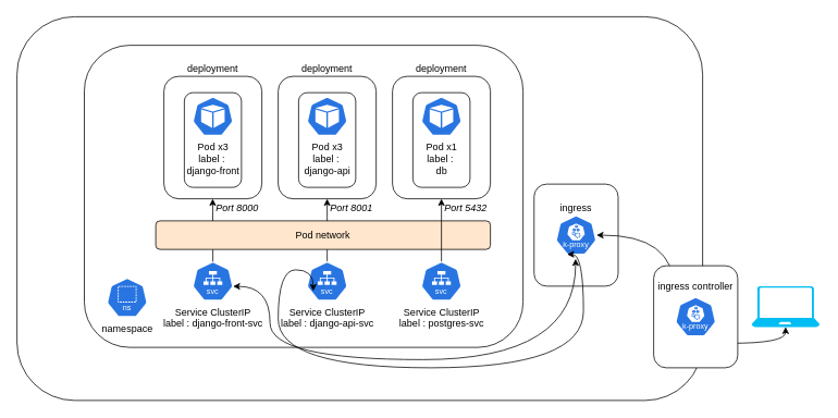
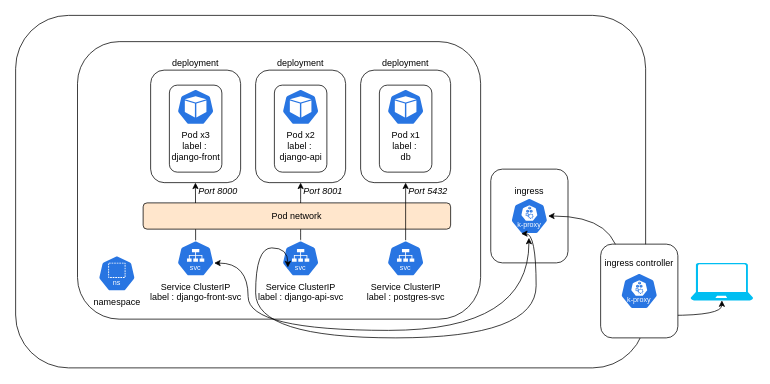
  <mxCell id="0" />
  <mxCell id="1" parent="0" />
  <mxCell id="2" value="" style="rounded=1;whiteSpace=wrap;html=1;" parent="1" vertex="1"><mxGeometry x="197.5" y="90" width="95" height="156" as="geometry" /></mxCell>
  <mxCell id="3" value="" style="rounded=1;whiteSpace=wrap;html=1;" parent="1" vertex="1"><mxGeometry x="20" y="20" width="840" height="470" as="geometry" /></mxCell>
  <mxCell id="4" value="Namespace" style="aspect=fixed;sketch=0;html=1;dashed=0;whitespace=wrap;verticalLabelPosition=bottom;verticalAlign=top;fillColor=#2875E2;strokeColor=#ffffff;points=[[0.005,0.63,0],[0.1,0.2,0],[0.9,0.2,0],[0.5,0,0],[0.995,0.63,0],[0.72,0.99,0],[0.5,1,0],[0.28,0.99,0]];shape=mxgraph.kubernetes.icon2;prIcon=ns" parent="1" vertex="1"><mxGeometry x="140" y="330" width="50" height="48" as="geometry" /></mxCell>
  <mxCell id="5" value="" style="rounded=1;whiteSpace=wrap;html=1;" parent="1" vertex="1"><mxGeometry x="102.5" y="55" width="537.5" height="370" as="geometry" /></mxCell>
  <mxCell id="6" value="Node 1" style="rounded=1;whiteSpace=wrap;html=1;labelPosition=center;verticalLabelPosition=top;align=center;verticalAlign=bottom;" parent="1" vertex="1"><mxGeometry x="201.88" y="110" width="86.25" height="130" as="geometry" /></mxCell>
  <mxCell id="7" style="edgeStyle=orthogonalEdgeStyle;rounded=0;orthogonalLoop=1;jettySize=auto;html=1;entryX=0.5;entryY=1;entryDx=0;entryDy=0;curved=1;" parent="1" source="8" target="10" edge="1"><mxGeometry relative="1" as="geometry" /></mxCell>
  <mxCell id="8" value="Service ClusterIP&lt;div&gt;label : django-api-svc&lt;/div&gt;" style="aspect=fixed;sketch=0;html=1;dashed=0;whitespace=wrap;verticalLabelPosition=bottom;verticalAlign=top;fillColor=#2875E2;strokeColor=#ffffff;points=[[0.005,0.63,0],[0.1,0.2,0],[0.9,0.2,0],[0.5,0,0],[0.995,0.63,0],[0.72,0.99,0],[0.5,1,0],[0.28,0.99,0]];shape=mxgraph.kubernetes.icon2;kubernetesLabel=1;prIcon=svc" parent="1" vertex="1"><mxGeometry x="375" y="320" width="50" height="48" as="geometry" /></mxCell>
  <mxCell id="9" value="Pod 1&lt;div&gt;label : web&lt;/div&gt;" style="aspect=fixed;sketch=0;html=1;dashed=0;whitespace=wrap;verticalLabelPosition=bottom;verticalAlign=top;fillColor=#2875E2;strokeColor=#ffffff;points=[[0.005,0.63,0],[0.1,0.2,0],[0.9,0.2,0],[0.5,0,0],[0.995,0.63,0],[0.72,0.99,0],[0.5,1,0],[0.28,0.99,0]];shape=mxgraph.kubernetes.icon2;prIcon=pod" parent="1" vertex="1"><mxGeometry x="220.01" y="135" width="50" height="48" as="geometry" /></mxCell>
  <mxCell id="10" value="deployment" style="rounded=1;whiteSpace=wrap;html=1;labelPosition=center;verticalLabelPosition=top;align=center;verticalAlign=bottom;" parent="1" vertex="1"><mxGeometry x="340" y="93" width="120" height="150" as="geometry" /></mxCell>
  <mxCell id="11" value="&lt;i&gt;Port 8000&lt;/i&gt;" style="text;strokeColor=none;align=center;fillColor=none;html=1;verticalAlign=middle;whiteSpace=wrap;rounded=0;" parent="1" vertex="1"><mxGeometry x="260" y="240" width="60" height="30" as="geometry" /></mxCell>
  <mxCell id="12" value="&lt;i&gt;Port 8001&lt;/i&gt;" style="text;strokeColor=none;align=center;fillColor=none;html=1;verticalAlign=middle;whiteSpace=wrap;rounded=0;" parent="1" vertex="1"><mxGeometry x="400" y="240" width="60" height="30" as="geometry" /></mxCell>
  <mxCell id="13" value="namespace" style="aspect=fixed;sketch=0;html=1;dashed=0;whitespace=wrap;verticalLabelPosition=bottom;verticalAlign=top;fillColor=#2875E2;strokeColor=#ffffff;points=[[0.005,0.63,0],[0.1,0.2,0],[0.9,0.2,0],[0.5,0,0],[0.995,0.63,0],[0.72,0.99,0],[0.5,1,0],[0.28,0.99,0]];shape=mxgraph.kubernetes.icon2;kubernetesLabel=1;prIcon=ns" parent="1" vertex="1"><mxGeometry x="130" y="340" width="50" height="48" as="geometry" /></mxCell>
  <mxCell id="14" value="" style="rounded=1;whiteSpace=wrap;html=1;" parent="1" vertex="1"><mxGeometry x="653.5" y="225" width="103" height="125" as="geometry" /></mxCell>
  <mxCell id="15" value="" style="aspect=fixed;sketch=0;html=1;dashed=0;whitespace=wrap;verticalLabelPosition=bottom;verticalAlign=top;fillColor=#2875E2;strokeColor=#ffffff;points=[[0.005,0.63,0],[0.1,0.2,0],[0.9,0.2,0],[0.5,0,0],[0.995,0.63,0],[0.72,0.99,0],[0.5,1,0],[0.28,0.99,0]];shape=mxgraph.kubernetes.icon2;kubernetesLabel=1;prIcon=k_proxy" parent="1" vertex="1"><mxGeometry x="680" y="263.5" width="50" height="48" as="geometry" /></mxCell>
  <mxCell id="16" value="" style="verticalLabelPosition=bottom;html=1;verticalAlign=top;align=center;strokeColor=none;fillColor=#00BEF2;shape=mxgraph.azure.laptop;pointerEvents=1;" parent="1" vertex="1"><mxGeometry x="920" y="350" width="83.33" height="50" as="geometry" /></mxCell>
  <mxCell id="17" style="edgeStyle=orthogonalEdgeStyle;rounded=0;orthogonalLoop=1;jettySize=auto;html=1;entryX=0.5;entryY=1;entryDx=0;entryDy=0;entryPerimeter=0;curved=1;endArrow=classic;endFill=1;startArrow=classic;startFill=1;" parent="1" source="15" target="16" edge="1"><mxGeometry relative="1" as="geometry" /></mxCell>
  <mxCell id="18" value="" style="rounded=1;whiteSpace=wrap;html=1;labelPosition=center;verticalLabelPosition=top;align=center;verticalAlign=bottom;" parent="1" vertex="1"><mxGeometry x="365" y="113" width="70" height="116" as="geometry" /></mxCell>
- <mxCell id="19" value="&lt;div style=&quot;&quot;&gt;Pod x3&lt;/div&gt;&lt;div style=&quot;&quot;&gt;label :&amp;nbsp;&lt;/div&gt;&lt;div style=&quot;&quot;&gt;django-api&lt;/div&gt;" style="aspect=fixed;sketch=0;html=1;dashed=0;whitespace=wrap;verticalLabelPosition=bottom;verticalAlign=top;fillColor=#2875E2;strokeColor=#ffffff;points=[[0.005,0.63,0],[0.1,0.2,0],[0.9,0.2,0],[0.5,0,0],[0.995,0.63,0],[0.72,0.99,0],[0.5,1,0],[0.28,0.99,0]];shape=mxgraph.kubernetes.icon2;prIcon=pod;align=center;" parent="1" vertex="1"><mxGeometry x="375" y="118" width="50" height="48" as="geometry" /></mxCell>
+ <mxCell id="19" value="&lt;div style=&quot;&quot;&gt;Pod x2&lt;/div&gt;&lt;div style=&quot;&quot;&gt;label :&amp;nbsp;&lt;/div&gt;&lt;div style=&quot;&quot;&gt;django-api&lt;/div&gt;" style="aspect=fixed;sketch=0;html=1;dashed=0;whitespace=wrap;verticalLabelPosition=bottom;verticalAlign=top;fillColor=#2875E2;strokeColor=#ffffff;points=[[0.005,0.63,0],[0.1,0.2,0],[0.9,0.2,0],[0.5,0,0],[0.995,0.63,0],[0.72,0.99,0],[0.5,1,0],[0.28,0.99,0]];shape=mxgraph.kubernetes.icon2;prIcon=pod;align=center;" parent="1" vertex="1"><mxGeometry x="375" y="118" width="50" height="48" as="geometry" /></mxCell>
  <mxCell id="20" value="deployment" style="rounded=1;whiteSpace=wrap;html=1;labelPosition=center;verticalLabelPosition=top;align=center;verticalAlign=bottom;" parent="1" vertex="1"><mxGeometry x="200" y="93" width="120" height="150" as="geometry" /></mxCell>
  <mxCell id="21" value="" style="rounded=1;whiteSpace=wrap;html=1;labelPosition=center;verticalLabelPosition=top;align=center;verticalAlign=bottom;" parent="1" vertex="1"><mxGeometry x="225" y="113" width="70" height="116" as="geometry" /></mxCell>
  <mxCell id="22" value="Pod x3&lt;div&gt;label :&amp;nbsp;&lt;/div&gt;&lt;div&gt;django-front&lt;br&gt;&lt;/div&gt;" style="aspect=fixed;sketch=0;html=1;dashed=0;whitespace=wrap;verticalLabelPosition=bottom;verticalAlign=top;fillColor=#2875E2;strokeColor=#ffffff;points=[[0.005,0.63,0],[0.1,0.2,0],[0.9,0.2,0],[0.5,0,0],[0.995,0.63,0],[0.72,0.99,0],[0.5,1,0],[0.28,0.99,0]];shape=mxgraph.kubernetes.icon2;prIcon=pod" parent="1" vertex="1"><mxGeometry x="235" y="118" width="50" height="48" as="geometry" /></mxCell>
  <mxCell id="23" value="Service ClusterIP&lt;div&gt;label : django-front-svc&lt;/div&gt;" style="aspect=fixed;sketch=0;html=1;dashed=0;whitespace=wrap;verticalLabelPosition=bottom;verticalAlign=top;fillColor=#2875E2;strokeColor=#ffffff;points=[[0.005,0.63,0],[0.1,0.2,0],[0.9,0.2,0],[0.5,0,0],[0.995,0.63,0],[0.72,0.99,0],[0.5,1,0],[0.28,0.99,0]];shape=mxgraph.kubernetes.icon2;kubernetesLabel=1;prIcon=svc" parent="1" vertex="1"><mxGeometry x="235" y="320" width="50" height="48" as="geometry" /></mxCell>
  <mxCell id="24" style="edgeStyle=orthogonalEdgeStyle;rounded=0;orthogonalLoop=1;jettySize=auto;html=1;entryX=0.5;entryY=1;entryDx=0;entryDy=0;curved=1;exitX=0.5;exitY=0;exitDx=0;exitDy=0;exitPerimeter=0;" parent="1" source="23" edge="1"><mxGeometry relative="1" as="geometry"><mxPoint x="259.72" y="312" as="sourcePoint" /><mxPoint x="259.72" y="243" as="targetPoint" /></mxGeometry></mxCell>
  <mxCell id="25" style="edgeStyle=orthogonalEdgeStyle;rounded=0;orthogonalLoop=1;jettySize=auto;html=1;curved=1;startArrow=classic;startFill=1;exitX=0.088;exitY=0.868;exitDx=0;exitDy=0;exitPerimeter=0;entryX=0.995;entryY=0.63;entryDx=0;entryDy=0;entryPerimeter=0;" parent="1" target="23" edge="1"><mxGeometry relative="1" as="geometry"><mxPoint x="704.4" y="316.584" as="sourcePoint" /><mxPoint x="280" y="370.92" as="targetPoint" /><Array as="points"><mxPoint x="704" y="440" /><mxPoint x="330" y="440" /><mxPoint x="330" y="350" /></Array></mxGeometry></mxCell>
  <mxCell id="26" value="&lt;span style=&quot;text-wrap-mode: nowrap;&quot;&gt;ingress&lt;/span&gt;" style="text;strokeColor=none;align=center;fillColor=none;html=1;verticalAlign=middle;whiteSpace=wrap;rounded=0;" parent="1" vertex="1"><mxGeometry x="675" y="240" width="60" height="30" as="geometry" /></mxCell>
  <mxCell id="27" value="Pod network" style="rounded=1;whiteSpace=wrap;html=1;fillColor=#ffe6cc;" parent="1" vertex="1"><mxGeometry x="190" y="270" width="410" height="35" as="geometry" /></mxCell>
  <mxCell id="28" value="" style="rounded=1;whiteSpace=wrap;html=1;" parent="1" vertex="1"><mxGeometry x="800" y="325" width="103" height="125" as="geometry" /></mxCell>
  <mxCell id="29" value="" style="aspect=fixed;sketch=0;html=1;dashed=0;whitespace=wrap;verticalLabelPosition=bottom;verticalAlign=top;fillColor=#2875E2;strokeColor=#ffffff;points=[[0.005,0.63,0],[0.1,0.2,0],[0.9,0.2,0],[0.5,0,0],[0.995,0.63,0],[0.72,0.99,0],[0.5,1,0],[0.28,0.99,0]];shape=mxgraph.kubernetes.icon2;kubernetesLabel=1;prIcon=k_proxy" parent="1" vertex="1"><mxGeometry x="826.5" y="363.5" width="50" height="48" as="geometry" /></mxCell>
  <mxCell id="30" value="&lt;span style=&quot;text-wrap-mode: nowrap;&quot;&gt;ingress controller&lt;/span&gt;" style="text;strokeColor=none;align=center;fillColor=none;html=1;verticalAlign=middle;whiteSpace=wrap;rounded=0;" parent="1" vertex="1"><mxGeometry x="821.5" y="340" width="58.5" height="20" as="geometry" /></mxCell>
  <mxCell id="31" value="deployment" style="rounded=1;whiteSpace=wrap;html=1;labelPosition=center;verticalLabelPosition=top;align=center;verticalAlign=bottom;" vertex="1" parent="1"><mxGeometry x="480" y="93" width="120" height="150" as="geometry" /></mxCell>
  <mxCell id="32" value="" style="rounded=1;whiteSpace=wrap;html=1;labelPosition=center;verticalLabelPosition=top;align=center;verticalAlign=bottom;" vertex="1" parent="1"><mxGeometry x="505" y="113" width="70" height="116" as="geometry" /></mxCell>
  <mxCell id="33" style="edgeStyle=orthogonalEdgeStyle;rounded=0;orthogonalLoop=1;jettySize=auto;html=1;entryX=0.5;entryY=1;entryDx=0;entryDy=0;" edge="1" parent="1" source="35" target="31"><mxGeometry relative="1" as="geometry" /></mxCell>
  <mxCell id="34" value="Pod x1&lt;div&gt;label :&amp;nbsp;&lt;/div&gt;&lt;div&gt;db&lt;br&gt;&lt;/div&gt;" style="aspect=fixed;sketch=0;html=1;dashed=0;whitespace=wrap;verticalLabelPosition=bottom;verticalAlign=top;fillColor=#2875E2;strokeColor=#ffffff;points=[[0.005,0.63,0],[0.1,0.2,0],[0.9,0.2,0],[0.5,0,0],[0.995,0.63,0],[0.72,0.99,0],[0.5,1,0],[0.28,0.99,0]];shape=mxgraph.kubernetes.icon2;prIcon=pod" vertex="1" parent="1"><mxGeometry x="515" y="118" width="50" height="48" as="geometry" /></mxCell>
  <mxCell id="35" value="Service ClusterIP&lt;div&gt;label : postgres-svc&lt;/div&gt;" style="aspect=fixed;sketch=0;html=1;dashed=0;whitespace=wrap;verticalLabelPosition=bottom;verticalAlign=top;fillColor=#2875E2;strokeColor=#ffffff;points=[[0.005,0.63,0],[0.1,0.2,0],[0.9,0.2,0],[0.5,0,0],[0.995,0.63,0],[0.72,0.99,0],[0.5,1,0],[0.28,0.99,0]];shape=mxgraph.kubernetes.icon2;kubernetesLabel=1;prIcon=svc" vertex="1" parent="1"><mxGeometry x="515" y="320" width="50" height="48" as="geometry" /></mxCell>
  <mxCell id="36" style="edgeStyle=orthogonalEdgeStyle;rounded=0;orthogonalLoop=1;jettySize=auto;html=1;curved=1;startArrow=classic;startFill=1;exitX=0.28;exitY=0.99;exitDx=0;exitDy=0;exitPerimeter=0;entryX=0.16;entryY=0.75;entryDx=0;entryDy=0;entryPerimeter=0;" edge="1" parent="1" source="15" target="8"><mxGeometry relative="1" as="geometry"><mxPoint x="714.4" y="326.584" as="sourcePoint" /><mxPoint x="295" y="360" as="targetPoint" /><Array as="points"><mxPoint x="714" y="311" /><mxPoint x="714" y="450" /><mxPoint x="340" y="450" /><mxPoint x="340" y="330" /><mxPoint x="383" y="330" /></Array></mxGeometry></mxCell>
  <mxCell id="37" value="&lt;i&gt;Port 5432&lt;/i&gt;" style="text;strokeColor=none;align=center;fillColor=none;html=1;verticalAlign=middle;whiteSpace=wrap;rounded=0;" vertex="1" parent="1"><mxGeometry x="540" y="240" width="60" height="30" as="geometry" /></mxCell>
